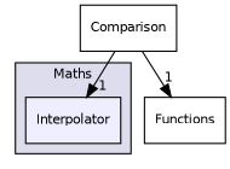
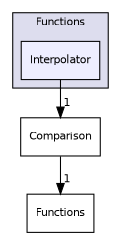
  digraph {
    compound=true
    node [fontname=Helvetica fontsize=10 shape=box]
    edge [headlabel=1 labeldistance=1.5 labelfontname=Helvetica labelfontsize=10]
    n1 [fillcolor="#eeeeff" label=Interpolator pencolor=black style=filled]
    n2 [label=Comparison]
    n3 [label=Functions]
    subgraph cluster_1 {
      bgcolor="#ddddee"
      fontname=Helvetica
      fontsize=10
-     label=Maths
+     label=Functions
      pencolor=black
      n1
    }
-   n2 -> n1
+   n1 -> n2
    n2 -> n3
  }
